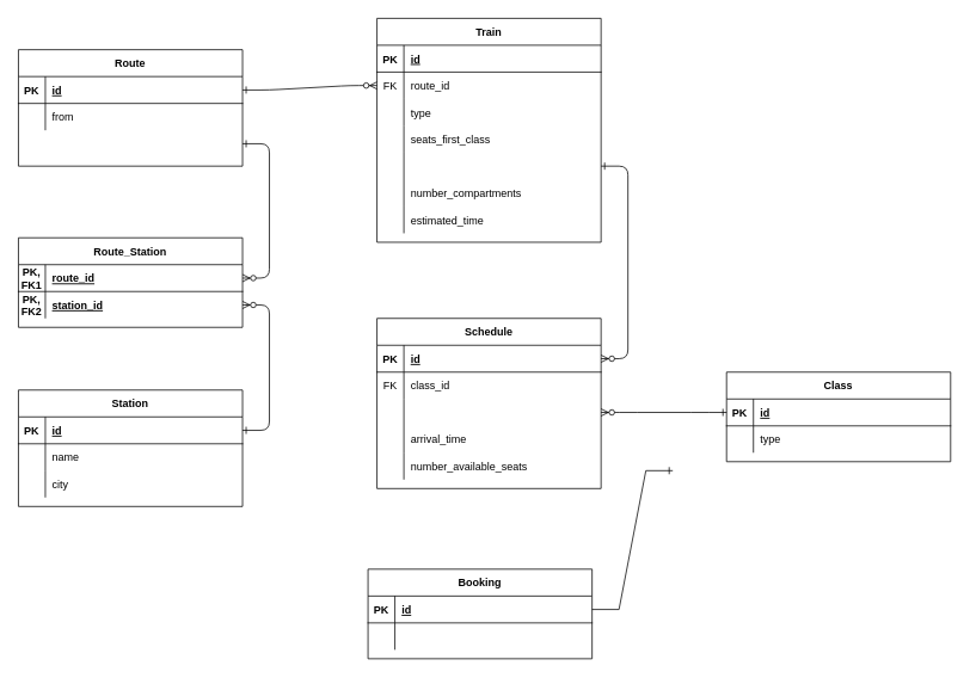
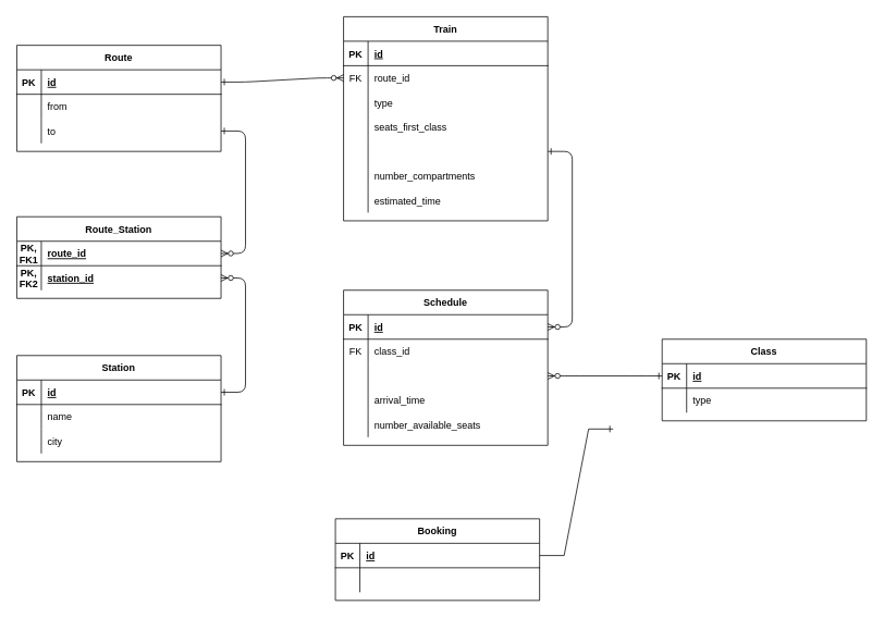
  <mxCell id="0" />
  <mxCell id="1" parent="0" />
  <mxCell id="2" value="Schedule" style="shape=table;startSize=30;container=1;collapsible=1;childLayout=tableLayout;fixedRows=1;rowLines=0;fontStyle=1;align=center;resizeLast=1;" vertex="1" parent="1"><mxGeometry x="420" y="355" width="250" height="190" as="geometry" /></mxCell>
  <mxCell id="3" value="" style="shape=partialRectangle;collapsible=0;dropTarget=0;pointerEvents=0;fillColor=none;points=[[0,0.5],[1,0.5]];portConstraint=eastwest;top=0;left=0;right=0;bottom=1;" vertex="1" parent="2"><mxGeometry y="30" width="250" height="30" as="geometry" /></mxCell>
  <mxCell id="4" value="PK" style="shape=partialRectangle;overflow=hidden;connectable=0;fillColor=none;top=0;left=0;bottom=0;right=0;fontStyle=1;" vertex="1" parent="3"><mxGeometry width="30" height="30" as="geometry"><mxRectangle width="30" height="30" as="alternateBounds" /></mxGeometry></mxCell>
  <mxCell id="5" value="id" style="shape=partialRectangle;overflow=hidden;connectable=0;fillColor=none;top=0;left=0;bottom=0;right=0;align=left;spacingLeft=6;fontStyle=5;" vertex="1" parent="3"><mxGeometry x="30" width="220" height="30" as="geometry"><mxRectangle width="220" height="30" as="alternateBounds" /></mxGeometry></mxCell>
  <mxCell id="6" value="" style="shape=partialRectangle;collapsible=0;dropTarget=0;pointerEvents=0;fillColor=none;points=[[0,0.5],[1,0.5]];portConstraint=eastwest;top=0;left=0;right=0;bottom=0;" vertex="1" parent="2"><mxGeometry y="60" width="250" height="30" as="geometry" /></mxCell>
  <mxCell id="7" value="FK" style="shape=partialRectangle;overflow=hidden;connectable=0;fillColor=none;top=0;left=0;bottom=0;right=0;" vertex="1" parent="6"><mxGeometry width="30" height="30" as="geometry"><mxRectangle width="30" height="30" as="alternateBounds" /></mxGeometry></mxCell>
  <mxCell id="8" value="class_id" style="shape=partialRectangle;overflow=hidden;connectable=0;fillColor=none;top=0;left=0;bottom=0;right=0;align=left;spacingLeft=6;" vertex="1" parent="6"><mxGeometry x="30" width="220" height="30" as="geometry"><mxRectangle width="220" height="30" as="alternateBounds" /></mxGeometry></mxCell>
  <mxCell id="9" value="" style="shape=partialRectangle;collapsible=0;dropTarget=0;pointerEvents=0;fillColor=none;points=[[0,0.5],[1,0.5]];portConstraint=eastwest;top=0;left=0;right=0;bottom=0;" vertex="1" parent="2"><mxGeometry y="90" width="250" height="30" as="geometry" /></mxCell>
  <mxCell id="10" value="" style="shape=partialRectangle;overflow=hidden;connectable=0;fillColor=none;top=0;left=0;bottom=0;right=0;" vertex="1" parent="9"><mxGeometry width="30" height="30" as="geometry"><mxRectangle width="30" height="30" as="alternateBounds" /></mxGeometry></mxCell>
  <mxCell id="11" value="" style="shape=partialRectangle;collapsible=0;dropTarget=0;pointerEvents=0;fillColor=none;points=[[0,0.5],[1,0.5]];portConstraint=eastwest;top=0;left=0;right=0;bottom=0;" vertex="1" parent="2"><mxGeometry y="120" width="250" height="30" as="geometry" /></mxCell>
  <mxCell id="12" value="" style="shape=partialRectangle;overflow=hidden;connectable=0;fillColor=none;top=0;left=0;bottom=0;right=0;" vertex="1" parent="11"><mxGeometry width="30" height="30" as="geometry"><mxRectangle width="30" height="30" as="alternateBounds" /></mxGeometry></mxCell>
  <mxCell id="13" value="arrival_time" style="shape=partialRectangle;overflow=hidden;connectable=0;fillColor=none;top=0;left=0;bottom=0;right=0;align=left;spacingLeft=6;" vertex="1" parent="11"><mxGeometry x="30" width="220" height="30" as="geometry"><mxRectangle width="220" height="30" as="alternateBounds" /></mxGeometry></mxCell>
  <mxCell id="14" value="" style="shape=partialRectangle;collapsible=0;dropTarget=0;pointerEvents=0;fillColor=none;points=[[0,0.5],[1,0.5]];portConstraint=eastwest;top=0;left=0;right=0;bottom=0;" vertex="1" parent="2"><mxGeometry y="150" width="250" height="30" as="geometry" /></mxCell>
  <mxCell id="15" value="" style="shape=partialRectangle;overflow=hidden;connectable=0;fillColor=none;top=0;left=0;bottom=0;right=0;" vertex="1" parent="14"><mxGeometry width="30" height="30" as="geometry"><mxRectangle width="30" height="30" as="alternateBounds" /></mxGeometry></mxCell>
  <mxCell id="16" value="number_available_seats" style="shape=partialRectangle;overflow=hidden;connectable=0;fillColor=none;top=0;left=0;bottom=0;right=0;align=left;spacingLeft=6;" vertex="1" parent="14"><mxGeometry x="30" width="220" height="30" as="geometry"><mxRectangle width="220" height="30" as="alternateBounds" /></mxGeometry></mxCell>
  <mxCell id="17" value="Station" style="shape=table;startSize=30;container=1;collapsible=1;childLayout=tableLayout;fixedRows=1;rowLines=0;fontStyle=1;align=center;resizeLast=1;" vertex="1" parent="1"><mxGeometry x="20" y="435" width="250" height="130" as="geometry" /></mxCell>
  <mxCell id="18" value="" style="shape=partialRectangle;collapsible=0;dropTarget=0;pointerEvents=0;fillColor=none;points=[[0,0.5],[1,0.5]];portConstraint=eastwest;top=0;left=0;right=0;bottom=1;" vertex="1" parent="17"><mxGeometry y="30" width="250" height="30" as="geometry" /></mxCell>
  <mxCell id="19" value="PK" style="shape=partialRectangle;overflow=hidden;connectable=0;fillColor=none;top=0;left=0;bottom=0;right=0;fontStyle=1;" vertex="1" parent="18"><mxGeometry width="30" height="30" as="geometry"><mxRectangle width="30" height="30" as="alternateBounds" /></mxGeometry></mxCell>
  <mxCell id="20" value="id" style="shape=partialRectangle;overflow=hidden;connectable=0;fillColor=none;top=0;left=0;bottom=0;right=0;align=left;spacingLeft=6;fontStyle=5;" vertex="1" parent="18"><mxGeometry x="30" width="220" height="30" as="geometry"><mxRectangle width="220" height="30" as="alternateBounds" /></mxGeometry></mxCell>
  <mxCell id="21" value="" style="shape=partialRectangle;collapsible=0;dropTarget=0;pointerEvents=0;fillColor=none;points=[[0,0.5],[1,0.5]];portConstraint=eastwest;top=0;left=0;right=0;bottom=0;" vertex="1" parent="17"><mxGeometry y="60" width="250" height="30" as="geometry" /></mxCell>
  <mxCell id="22" value="" style="shape=partialRectangle;overflow=hidden;connectable=0;fillColor=none;top=0;left=0;bottom=0;right=0;" vertex="1" parent="21"><mxGeometry width="30" height="30" as="geometry"><mxRectangle width="30" height="30" as="alternateBounds" /></mxGeometry></mxCell>
  <mxCell id="23" value="name" style="shape=partialRectangle;overflow=hidden;connectable=0;fillColor=none;top=0;left=0;bottom=0;right=0;align=left;spacingLeft=6;" vertex="1" parent="21"><mxGeometry x="30" width="220" height="30" as="geometry"><mxRectangle width="220" height="30" as="alternateBounds" /></mxGeometry></mxCell>
  <mxCell id="24" value="" style="shape=partialRectangle;collapsible=0;dropTarget=0;pointerEvents=0;fillColor=none;points=[[0,0.5],[1,0.5]];portConstraint=eastwest;top=0;left=0;right=0;bottom=0;" vertex="1" parent="17"><mxGeometry y="90" width="250" height="30" as="geometry" /></mxCell>
  <mxCell id="25" value="" style="shape=partialRectangle;overflow=hidden;connectable=0;fillColor=none;top=0;left=0;bottom=0;right=0;" vertex="1" parent="24"><mxGeometry width="30" height="30" as="geometry"><mxRectangle width="30" height="30" as="alternateBounds" /></mxGeometry></mxCell>
  <mxCell id="26" value="city" style="shape=partialRectangle;overflow=hidden;connectable=0;fillColor=none;top=0;left=0;bottom=0;right=0;align=left;spacingLeft=6;" vertex="1" parent="24"><mxGeometry x="30" width="220" height="30" as="geometry"><mxRectangle width="220" height="30" as="alternateBounds" /></mxGeometry></mxCell>
  <mxCell id="27" value="Route" style="shape=table;startSize=30;container=1;collapsible=1;childLayout=tableLayout;fixedRows=1;rowLines=0;fontStyle=1;align=center;resizeLast=1;" vertex="1" parent="1"><mxGeometry x="20" y="55" width="250" height="130" as="geometry" /></mxCell>
  <mxCell id="28" value="" style="shape=partialRectangle;collapsible=0;dropTarget=0;pointerEvents=0;fillColor=none;points=[[0,0.5],[1,0.5]];portConstraint=eastwest;top=0;left=0;right=0;bottom=1;" vertex="1" parent="27"><mxGeometry y="30" width="250" height="30" as="geometry" /></mxCell>
  <mxCell id="29" value="PK" style="shape=partialRectangle;overflow=hidden;connectable=0;fillColor=none;top=0;left=0;bottom=0;right=0;fontStyle=1;" vertex="1" parent="28"><mxGeometry width="30" height="30" as="geometry"><mxRectangle width="30" height="30" as="alternateBounds" /></mxGeometry></mxCell>
  <mxCell id="30" value="id" style="shape=partialRectangle;overflow=hidden;connectable=0;fillColor=none;top=0;left=0;bottom=0;right=0;align=left;spacingLeft=6;fontStyle=5;" vertex="1" parent="28"><mxGeometry x="30" width="220" height="30" as="geometry"><mxRectangle width="220" height="30" as="alternateBounds" /></mxGeometry></mxCell>
  <mxCell id="31" value="" style="shape=partialRectangle;collapsible=0;dropTarget=0;pointerEvents=0;fillColor=none;points=[[0,0.5],[1,0.5]];portConstraint=eastwest;top=0;left=0;right=0;bottom=0;" vertex="1" parent="27"><mxGeometry y="60" width="250" height="30" as="geometry" /></mxCell>
  <mxCell id="32" value="" style="shape=partialRectangle;overflow=hidden;connectable=0;fillColor=none;top=0;left=0;bottom=0;right=0;" vertex="1" parent="31"><mxGeometry width="30" height="30" as="geometry"><mxRectangle width="30" height="30" as="alternateBounds" /></mxGeometry></mxCell>
  <mxCell id="33" value="from" style="shape=partialRectangle;overflow=hidden;connectable=0;fillColor=none;top=0;left=0;bottom=0;right=0;align=left;spacingLeft=6;" vertex="1" parent="31"><mxGeometry x="30" width="220" height="30" as="geometry"><mxRectangle width="220" height="30" as="alternateBounds" /></mxGeometry></mxCell>
  <mxCell id="34" value="" style="shape=partialRectangle;collapsible=0;dropTarget=0;pointerEvents=0;fillColor=none;points=[[0,0.5],[1,0.5]];portConstraint=eastwest;top=0;left=0;right=0;bottom=0;" vertex="1" parent="27"><mxGeometry y="90" width="250" height="30" as="geometry" /></mxCell>
  <mxCell id="35" value="" style="shape=partialRectangle;overflow=hidden;connectable=0;fillColor=none;top=0;left=0;bottom=0;right=0;" vertex="1" parent="34"><mxGeometry width="30" height="30" as="geometry"><mxRectangle width="30" height="30" as="alternateBounds" /></mxGeometry></mxCell>
+ <mxCell id="36" value="to" style="shape=partialRectangle;overflow=hidden;connectable=0;fillColor=none;top=0;left=0;bottom=0;right=0;align=left;spacingLeft=6;" vertex="1" parent="34"><mxGeometry x="30" width="220" height="30" as="geometry"><mxRectangle width="220" height="30" as="alternateBounds" /></mxGeometry></mxCell>
  <mxCell id="37" value="" style="edgeStyle=entityRelationEdgeStyle;endArrow=ERzeroToMany;startArrow=ERone;endFill=1;startFill=0;entryX=0;entryY=0.5;entryDx=0;entryDy=0;exitX=1;exitY=0.5;exitDx=0;exitDy=0;" edge="1" parent="1" source="28" target="60"><mxGeometry x="-0.455" y="59" width="100" height="100" relative="1" as="geometry"><mxPoint x="240" y="175" as="sourcePoint" /><mxPoint x="400" y="110" as="targetPoint" /><mxPoint x="-27" y="-20" as="offset" /></mxGeometry></mxCell>
  <mxCell id="38" value="" style="edgeStyle=entityRelationEdgeStyle;endArrow=ERzeroToMany;startArrow=ERone;endFill=1;startFill=0;entryX=1;entryY=0.5;entryDx=0;entryDy=0;exitX=1;exitY=0.5;exitDx=0;exitDy=0;" edge="1" parent="1" source="34" target="40"><mxGeometry x="-0.455" y="59" width="100" height="100" relative="1" as="geometry"><mxPoint x="330" y="175" as="sourcePoint" /><mxPoint x="310" y="245" as="targetPoint" /><mxPoint x="-27" y="-20" as="offset" /></mxGeometry></mxCell>
  <mxCell id="39" value="Route_Station" style="shape=table;startSize=30;container=1;collapsible=1;childLayout=tableLayout;fixedRows=1;rowLines=0;fontStyle=1;align=center;resizeLast=1;" vertex="1" parent="1"><mxGeometry x="20" y="265" width="250" height="100" as="geometry" /></mxCell>
  <mxCell id="40" value="" style="shape=partialRectangle;collapsible=0;dropTarget=0;pointerEvents=0;fillColor=none;points=[[0,0.5],[1,0.5]];portConstraint=eastwest;top=0;left=0;right=0;bottom=1;" vertex="1" parent="39"><mxGeometry y="30" width="250" height="30" as="geometry" /></mxCell>
  <mxCell id="41" value="PK,&#10;FK1" style="shape=partialRectangle;overflow=hidden;connectable=0;fillColor=none;top=0;left=0;bottom=0;right=0;fontStyle=1;" vertex="1" parent="40"><mxGeometry width="30" height="30" as="geometry"><mxRectangle width="30" height="30" as="alternateBounds" /></mxGeometry></mxCell>
  <mxCell id="42" value="route_id" style="shape=partialRectangle;overflow=hidden;connectable=0;fillColor=none;top=0;left=0;bottom=0;right=0;align=left;spacingLeft=6;fontStyle=5;" vertex="1" parent="40"><mxGeometry x="30" width="220" height="30" as="geometry"><mxRectangle width="220" height="30" as="alternateBounds" /></mxGeometry></mxCell>
  <mxCell id="43" value="" style="shape=partialRectangle;collapsible=0;dropTarget=0;pointerEvents=0;fillColor=none;points=[[0,0.5],[1,0.5]];portConstraint=eastwest;top=0;left=0;right=0;bottom=0;" vertex="1" parent="39"><mxGeometry y="60" width="250" height="30" as="geometry" /></mxCell>
  <mxCell id="44" value="PK,&#10;FK2" style="shape=partialRectangle;overflow=hidden;connectable=0;fillColor=none;top=0;left=0;bottom=0;right=0;fontStyle=1" vertex="1" parent="43"><mxGeometry width="30" height="30" as="geometry"><mxRectangle width="30" height="30" as="alternateBounds" /></mxGeometry></mxCell>
  <mxCell id="45" value="station_id" style="shape=partialRectangle;overflow=hidden;connectable=0;fillColor=none;top=0;left=0;bottom=0;right=0;align=left;spacingLeft=6;fontStyle=5" vertex="1" parent="43"><mxGeometry x="30" width="220" height="30" as="geometry"><mxRectangle width="220" height="30" as="alternateBounds" /></mxGeometry></mxCell>
  <mxCell id="46" value="" style="edgeStyle=entityRelationEdgeStyle;endArrow=ERzeroToMany;startArrow=ERone;endFill=1;startFill=0;exitX=1;exitY=0.5;exitDx=0;exitDy=0;entryX=1;entryY=0.5;entryDx=0;entryDy=0;" edge="1" parent="1" source="18" target="43"><mxGeometry x="-0.455" y="59" width="100" height="100" relative="1" as="geometry"><mxPoint x="280" y="150" as="sourcePoint" /><mxPoint x="280" y="320" as="targetPoint" /><mxPoint x="-27" y="-20" as="offset" /></mxGeometry></mxCell>
  <mxCell id="47" value="Booking" style="shape=table;startSize=30;container=1;collapsible=1;childLayout=tableLayout;fixedRows=1;rowLines=0;fontStyle=1;align=center;resizeLast=1;" vertex="1" parent="1"><mxGeometry x="410" y="635" width="250" height="100" as="geometry" /></mxCell>
  <mxCell id="48" value="" style="shape=partialRectangle;collapsible=0;dropTarget=0;pointerEvents=0;fillColor=none;points=[[0,0.5],[1,0.5]];portConstraint=eastwest;top=0;left=0;right=0;bottom=1;" vertex="1" parent="47"><mxGeometry y="30" width="250" height="30" as="geometry" /></mxCell>
  <mxCell id="49" value="PK" style="shape=partialRectangle;overflow=hidden;connectable=0;fillColor=none;top=0;left=0;bottom=0;right=0;fontStyle=1;" vertex="1" parent="48"><mxGeometry width="30" height="30" as="geometry"><mxRectangle width="30" height="30" as="alternateBounds" /></mxGeometry></mxCell>
  <mxCell id="50" value="id" style="shape=partialRectangle;overflow=hidden;connectable=0;fillColor=none;top=0;left=0;bottom=0;right=0;align=left;spacingLeft=6;fontStyle=5;" vertex="1" parent="48"><mxGeometry x="30" width="220" height="30" as="geometry"><mxRectangle width="220" height="30" as="alternateBounds" /></mxGeometry></mxCell>
  <mxCell id="51" value="" style="shape=partialRectangle;collapsible=0;dropTarget=0;pointerEvents=0;fillColor=none;points=[[0,0.5],[1,0.5]];portConstraint=eastwest;top=0;left=0;right=0;bottom=0;" vertex="1" parent="47"><mxGeometry y="60" width="250" height="30" as="geometry" /></mxCell>
  <mxCell id="52" value="" style="shape=partialRectangle;overflow=hidden;connectable=0;fillColor=none;top=0;left=0;bottom=0;right=0;" vertex="1" parent="51"><mxGeometry width="30" height="30" as="geometry"><mxRectangle width="30" height="30" as="alternateBounds" /></mxGeometry></mxCell>
  <mxCell id="53" value="" style="shape=partialRectangle;overflow=hidden;connectable=0;fillColor=none;top=0;left=0;bottom=0;right=0;align=left;spacingLeft=6;" vertex="1" parent="51"><mxGeometry x="30" width="220" height="30" as="geometry"><mxRectangle width="220" height="30" as="alternateBounds" /></mxGeometry></mxCell>
  <mxCell id="54" value="" style="edgeStyle=entityRelationEdgeStyle;endArrow=ERzeroToMany;startArrow=ERone;endFill=1;startFill=0;entryX=1;entryY=0.5;entryDx=0;entryDy=0;exitX=1;exitY=0.5;exitDx=0;exitDy=0;" edge="1" parent="1" source="69" target="3"><mxGeometry x="-0.455" y="59" width="100" height="100" relative="1" as="geometry"><mxPoint x="760" y="175" as="sourcePoint" /><mxPoint x="660" y="120" as="targetPoint" /><mxPoint x="-27" y="-20" as="offset" /></mxGeometry></mxCell>
  <mxCell id="55" value="" style="edgeStyle=entityRelationEdgeStyle;fontSize=12;html=1;endArrow=ERone;endFill=1;rounded=0;exitX=1;exitY=0.5;exitDx=0;exitDy=0;" edge="1" parent="1" source="48"><mxGeometry width="100" height="100" relative="1" as="geometry"><mxPoint x="380" y="345" as="sourcePoint" /><mxPoint x="750" y="525" as="targetPoint" /></mxGeometry></mxCell>
  <mxCell id="56" value="Train" style="shape=table;startSize=30;container=1;collapsible=1;childLayout=tableLayout;fixedRows=1;rowLines=0;fontStyle=1;align=center;resizeLast=1;" vertex="1" parent="1"><mxGeometry x="420" y="20" width="250" height="250" as="geometry" /></mxCell>
  <mxCell id="57" value="" style="shape=partialRectangle;collapsible=0;dropTarget=0;pointerEvents=0;fillColor=none;points=[[0,0.5],[1,0.5]];portConstraint=eastwest;top=0;left=0;right=0;bottom=1;" vertex="1" parent="56"><mxGeometry y="30" width="250" height="30" as="geometry" /></mxCell>
  <mxCell id="58" value="PK" style="shape=partialRectangle;overflow=hidden;connectable=0;fillColor=none;top=0;left=0;bottom=0;right=0;fontStyle=1;" vertex="1" parent="57"><mxGeometry width="30" height="30" as="geometry"><mxRectangle width="30" height="30" as="alternateBounds" /></mxGeometry></mxCell>
  <mxCell id="59" value="id" style="shape=partialRectangle;overflow=hidden;connectable=0;fillColor=none;top=0;left=0;bottom=0;right=0;align=left;spacingLeft=6;fontStyle=5;" vertex="1" parent="57"><mxGeometry x="30" width="220" height="30" as="geometry"><mxRectangle width="220" height="30" as="alternateBounds" /></mxGeometry></mxCell>
  <mxCell id="60" value="" style="shape=partialRectangle;collapsible=0;dropTarget=0;pointerEvents=0;fillColor=none;points=[[0,0.5],[1,0.5]];portConstraint=eastwest;top=0;left=0;right=0;bottom=0;" vertex="1" parent="56"><mxGeometry y="60" width="250" height="30" as="geometry" /></mxCell>
  <mxCell id="61" value="FK" style="shape=partialRectangle;overflow=hidden;connectable=0;fillColor=none;top=0;left=0;bottom=0;right=0;" vertex="1" parent="60"><mxGeometry width="30" height="30" as="geometry"><mxRectangle width="30" height="30" as="alternateBounds" /></mxGeometry></mxCell>
  <mxCell id="62" value="route_id" style="shape=partialRectangle;overflow=hidden;connectable=0;fillColor=none;top=0;left=0;bottom=0;right=0;align=left;spacingLeft=6;" vertex="1" parent="60"><mxGeometry x="30" width="220" height="30" as="geometry"><mxRectangle width="220" height="30" as="alternateBounds" /></mxGeometry></mxCell>
  <mxCell id="63" value="" style="shape=partialRectangle;collapsible=0;dropTarget=0;pointerEvents=0;fillColor=none;points=[[0,0.5],[1,0.5]];portConstraint=eastwest;top=0;left=0;right=0;bottom=0;" vertex="1" parent="56"><mxGeometry y="90" width="250" height="30" as="geometry" /></mxCell>
  <mxCell id="64" value="" style="shape=partialRectangle;overflow=hidden;connectable=0;fillColor=none;top=0;left=0;bottom=0;right=0;" vertex="1" parent="63"><mxGeometry width="30" height="30" as="geometry"><mxRectangle width="30" height="30" as="alternateBounds" /></mxGeometry></mxCell>
  <mxCell id="65" value="type" style="shape=partialRectangle;overflow=hidden;connectable=0;fillColor=none;top=0;left=0;bottom=0;right=0;align=left;spacingLeft=6;" vertex="1" parent="63"><mxGeometry x="30" width="220" height="30" as="geometry"><mxRectangle width="220" height="30" as="alternateBounds" /></mxGeometry></mxCell>
  <mxCell id="66" value="" style="shape=partialRectangle;collapsible=0;dropTarget=0;pointerEvents=0;fillColor=none;points=[[0,0.5],[1,0.5]];portConstraint=eastwest;top=0;left=0;right=0;bottom=0;" vertex="1" parent="56"><mxGeometry y="120" width="250" height="30" as="geometry" /></mxCell>
  <mxCell id="67" value="" style="shape=partialRectangle;overflow=hidden;connectable=0;fillColor=none;top=0;left=0;bottom=0;right=0;" vertex="1" parent="66"><mxGeometry width="30" height="30" as="geometry"><mxRectangle width="30" height="30" as="alternateBounds" /></mxGeometry></mxCell>
  <mxCell id="68" value="seats_first_class" style="shape=partialRectangle;overflow=hidden;connectable=0;fillColor=none;top=0;left=0;bottom=0;right=0;align=left;spacingLeft=6;" vertex="1" parent="66"><mxGeometry x="30" width="220" height="30" as="geometry"><mxRectangle width="220" height="30" as="alternateBounds" /></mxGeometry></mxCell>
  <mxCell id="69" value="" style="shape=partialRectangle;collapsible=0;dropTarget=0;pointerEvents=0;fillColor=none;points=[[0,0.5],[1,0.5]];portConstraint=eastwest;top=0;left=0;right=0;bottom=0;" vertex="1" parent="56"><mxGeometry y="150" width="250" height="30" as="geometry" /></mxCell>
  <mxCell id="70" value="" style="shape=partialRectangle;overflow=hidden;connectable=0;fillColor=none;top=0;left=0;bottom=0;right=0;" vertex="1" parent="69"><mxGeometry width="30" height="30" as="geometry"><mxRectangle width="30" height="30" as="alternateBounds" /></mxGeometry></mxCell>
  <mxCell id="71" value="" style="shape=partialRectangle;collapsible=0;dropTarget=0;pointerEvents=0;fillColor=none;points=[[0,0.5],[1,0.5]];portConstraint=eastwest;top=0;left=0;right=0;bottom=0;" vertex="1" parent="56"><mxGeometry y="180" width="250" height="30" as="geometry" /></mxCell>
  <mxCell id="72" value="" style="shape=partialRectangle;overflow=hidden;connectable=0;fillColor=none;top=0;left=0;bottom=0;right=0;" vertex="1" parent="71"><mxGeometry width="30" height="30" as="geometry"><mxRectangle width="30" height="30" as="alternateBounds" /></mxGeometry></mxCell>
  <mxCell id="73" value="number_compartments" style="shape=partialRectangle;overflow=hidden;connectable=0;fillColor=none;top=0;left=0;bottom=0;right=0;align=left;spacingLeft=6;" vertex="1" parent="71"><mxGeometry x="30" width="220" height="30" as="geometry"><mxRectangle width="220" height="30" as="alternateBounds" /></mxGeometry></mxCell>
  <mxCell id="74" value="" style="shape=partialRectangle;collapsible=0;dropTarget=0;pointerEvents=0;fillColor=none;points=[[0,0.5],[1,0.5]];portConstraint=eastwest;top=0;left=0;right=0;bottom=0;" vertex="1" parent="56"><mxGeometry y="210" width="250" height="30" as="geometry" /></mxCell>
  <mxCell id="75" value="" style="shape=partialRectangle;overflow=hidden;connectable=0;fillColor=none;top=0;left=0;bottom=0;right=0;" vertex="1" parent="74"><mxGeometry width="30" height="30" as="geometry"><mxRectangle width="30" height="30" as="alternateBounds" /></mxGeometry></mxCell>
  <mxCell id="76" value="estimated_time" style="shape=partialRectangle;overflow=hidden;connectable=0;fillColor=none;top=0;left=0;bottom=0;right=0;align=left;spacingLeft=6;" vertex="1" parent="74"><mxGeometry x="30" width="220" height="30" as="geometry"><mxRectangle width="220" height="30" as="alternateBounds" /></mxGeometry></mxCell>
  <mxCell id="77" value="Class" style="shape=table;startSize=30;container=1;collapsible=1;childLayout=tableLayout;fixedRows=1;rowLines=0;fontStyle=1;align=center;resizeLast=1;" vertex="1" parent="1"><mxGeometry x="810" y="415" width="250" height="100" as="geometry" /></mxCell>
  <mxCell id="78" value="" style="shape=partialRectangle;collapsible=0;dropTarget=0;pointerEvents=0;fillColor=none;points=[[0,0.5],[1,0.5]];portConstraint=eastwest;top=0;left=0;right=0;bottom=1;" vertex="1" parent="77"><mxGeometry y="30" width="250" height="30" as="geometry" /></mxCell>
  <mxCell id="79" value="PK" style="shape=partialRectangle;overflow=hidden;connectable=0;fillColor=none;top=0;left=0;bottom=0;right=0;fontStyle=1;" vertex="1" parent="78"><mxGeometry width="30" height="30" as="geometry"><mxRectangle width="30" height="30" as="alternateBounds" /></mxGeometry></mxCell>
  <mxCell id="80" value="id" style="shape=partialRectangle;overflow=hidden;connectable=0;fillColor=none;top=0;left=0;bottom=0;right=0;align=left;spacingLeft=6;fontStyle=5;" vertex="1" parent="78"><mxGeometry x="30" width="220" height="30" as="geometry"><mxRectangle width="220" height="30" as="alternateBounds" /></mxGeometry></mxCell>
  <mxCell id="81" value="" style="shape=partialRectangle;collapsible=0;dropTarget=0;pointerEvents=0;fillColor=none;points=[[0,0.5],[1,0.5]];portConstraint=eastwest;top=0;left=0;right=0;bottom=0;" vertex="1" parent="77"><mxGeometry y="60" width="250" height="30" as="geometry" /></mxCell>
  <mxCell id="82" value="" style="shape=partialRectangle;overflow=hidden;connectable=0;fillColor=none;top=0;left=0;bottom=0;right=0;" vertex="1" parent="81"><mxGeometry width="30" height="30" as="geometry"><mxRectangle width="30" height="30" as="alternateBounds" /></mxGeometry></mxCell>
  <mxCell id="83" value="type" style="shape=partialRectangle;overflow=hidden;connectable=0;fillColor=none;top=0;left=0;bottom=0;right=0;align=left;spacingLeft=6;" vertex="1" parent="81"><mxGeometry x="30" width="220" height="30" as="geometry"><mxRectangle width="220" height="30" as="alternateBounds" /></mxGeometry></mxCell>
  <mxCell id="84" value="" style="edgeStyle=entityRelationEdgeStyle;endArrow=ERzeroToMany;startArrow=ERone;endFill=1;startFill=0;exitX=0;exitY=0.5;exitDx=0;exitDy=0;entryX=1;entryY=0.5;entryDx=0;entryDy=0;" edge="1" parent="1" source="78" target="9"><mxGeometry x="-0.455" y="59" width="100" height="100" relative="1" as="geometry"><mxPoint x="680" y="195" as="sourcePoint" /><mxPoint x="740" y="445" as="targetPoint" /><mxPoint x="-27" y="-20" as="offset" /></mxGeometry></mxCell>
